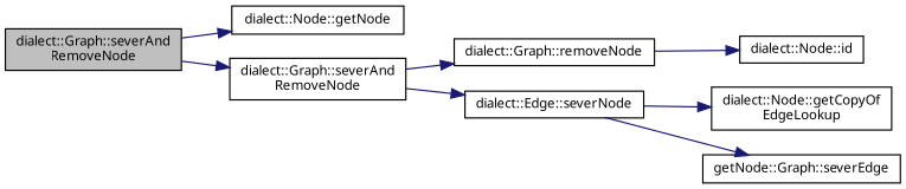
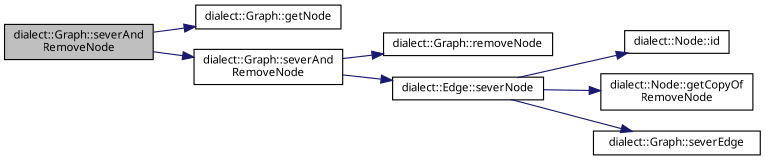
  digraph {
    fontname="Noto Sans"
    rankdir=LR
    node [color=black fillcolor=white fontname="Noto Sans" fontsize=10 shape=record style=filled]
    edge [color=midnightblue fontname="Noto Sans" fontsize=10 labelfontname=Helvetica labelfontsize=10 style=solid]
    n1 [fillcolor=grey75 fontcolor=black height=0.2 label="dialect::Graph::severAnd\lRemoveNode" width=0.4]
-   n2 [height=0.2 label="dialect::Node::getNode" width=0.4]
+   n2 [height=0.2 label="dialect::Graph::getNode" width=0.4]
    n3 [height=0.2 label="dialect::Graph::severAnd\lRemoveNode" width=0.4]
    n4 [height=0.2 label="dialect::Graph::removeNode" width=0.4]
    n5 [height=0.2 label="dialect::Edge::severNode" width=0.4]
    n6 [height=0.2 label="dialect::Node::id" width=0.4]
-   n7 [height=0.2 label="dialect::Node::getCopyOf\lEdgeLookup" width=0.4]
-   n8 [height=0.2 label="getNode::Graph::severEdge" width=0.4]
+   n7 [height=0.2 label="dialect::Node::getCopyOf\lRemoveNode" width=0.4]
+   n8 [height=0.2 label="dialect::Graph::severEdge" width=0.4]
    n1 -> n2
    n1 -> n3
    n3 -> n4
    n3 -> n5
-   n4 -> n6
+   n5 -> n6
    n5 -> n7
    n5 -> n8
  }
